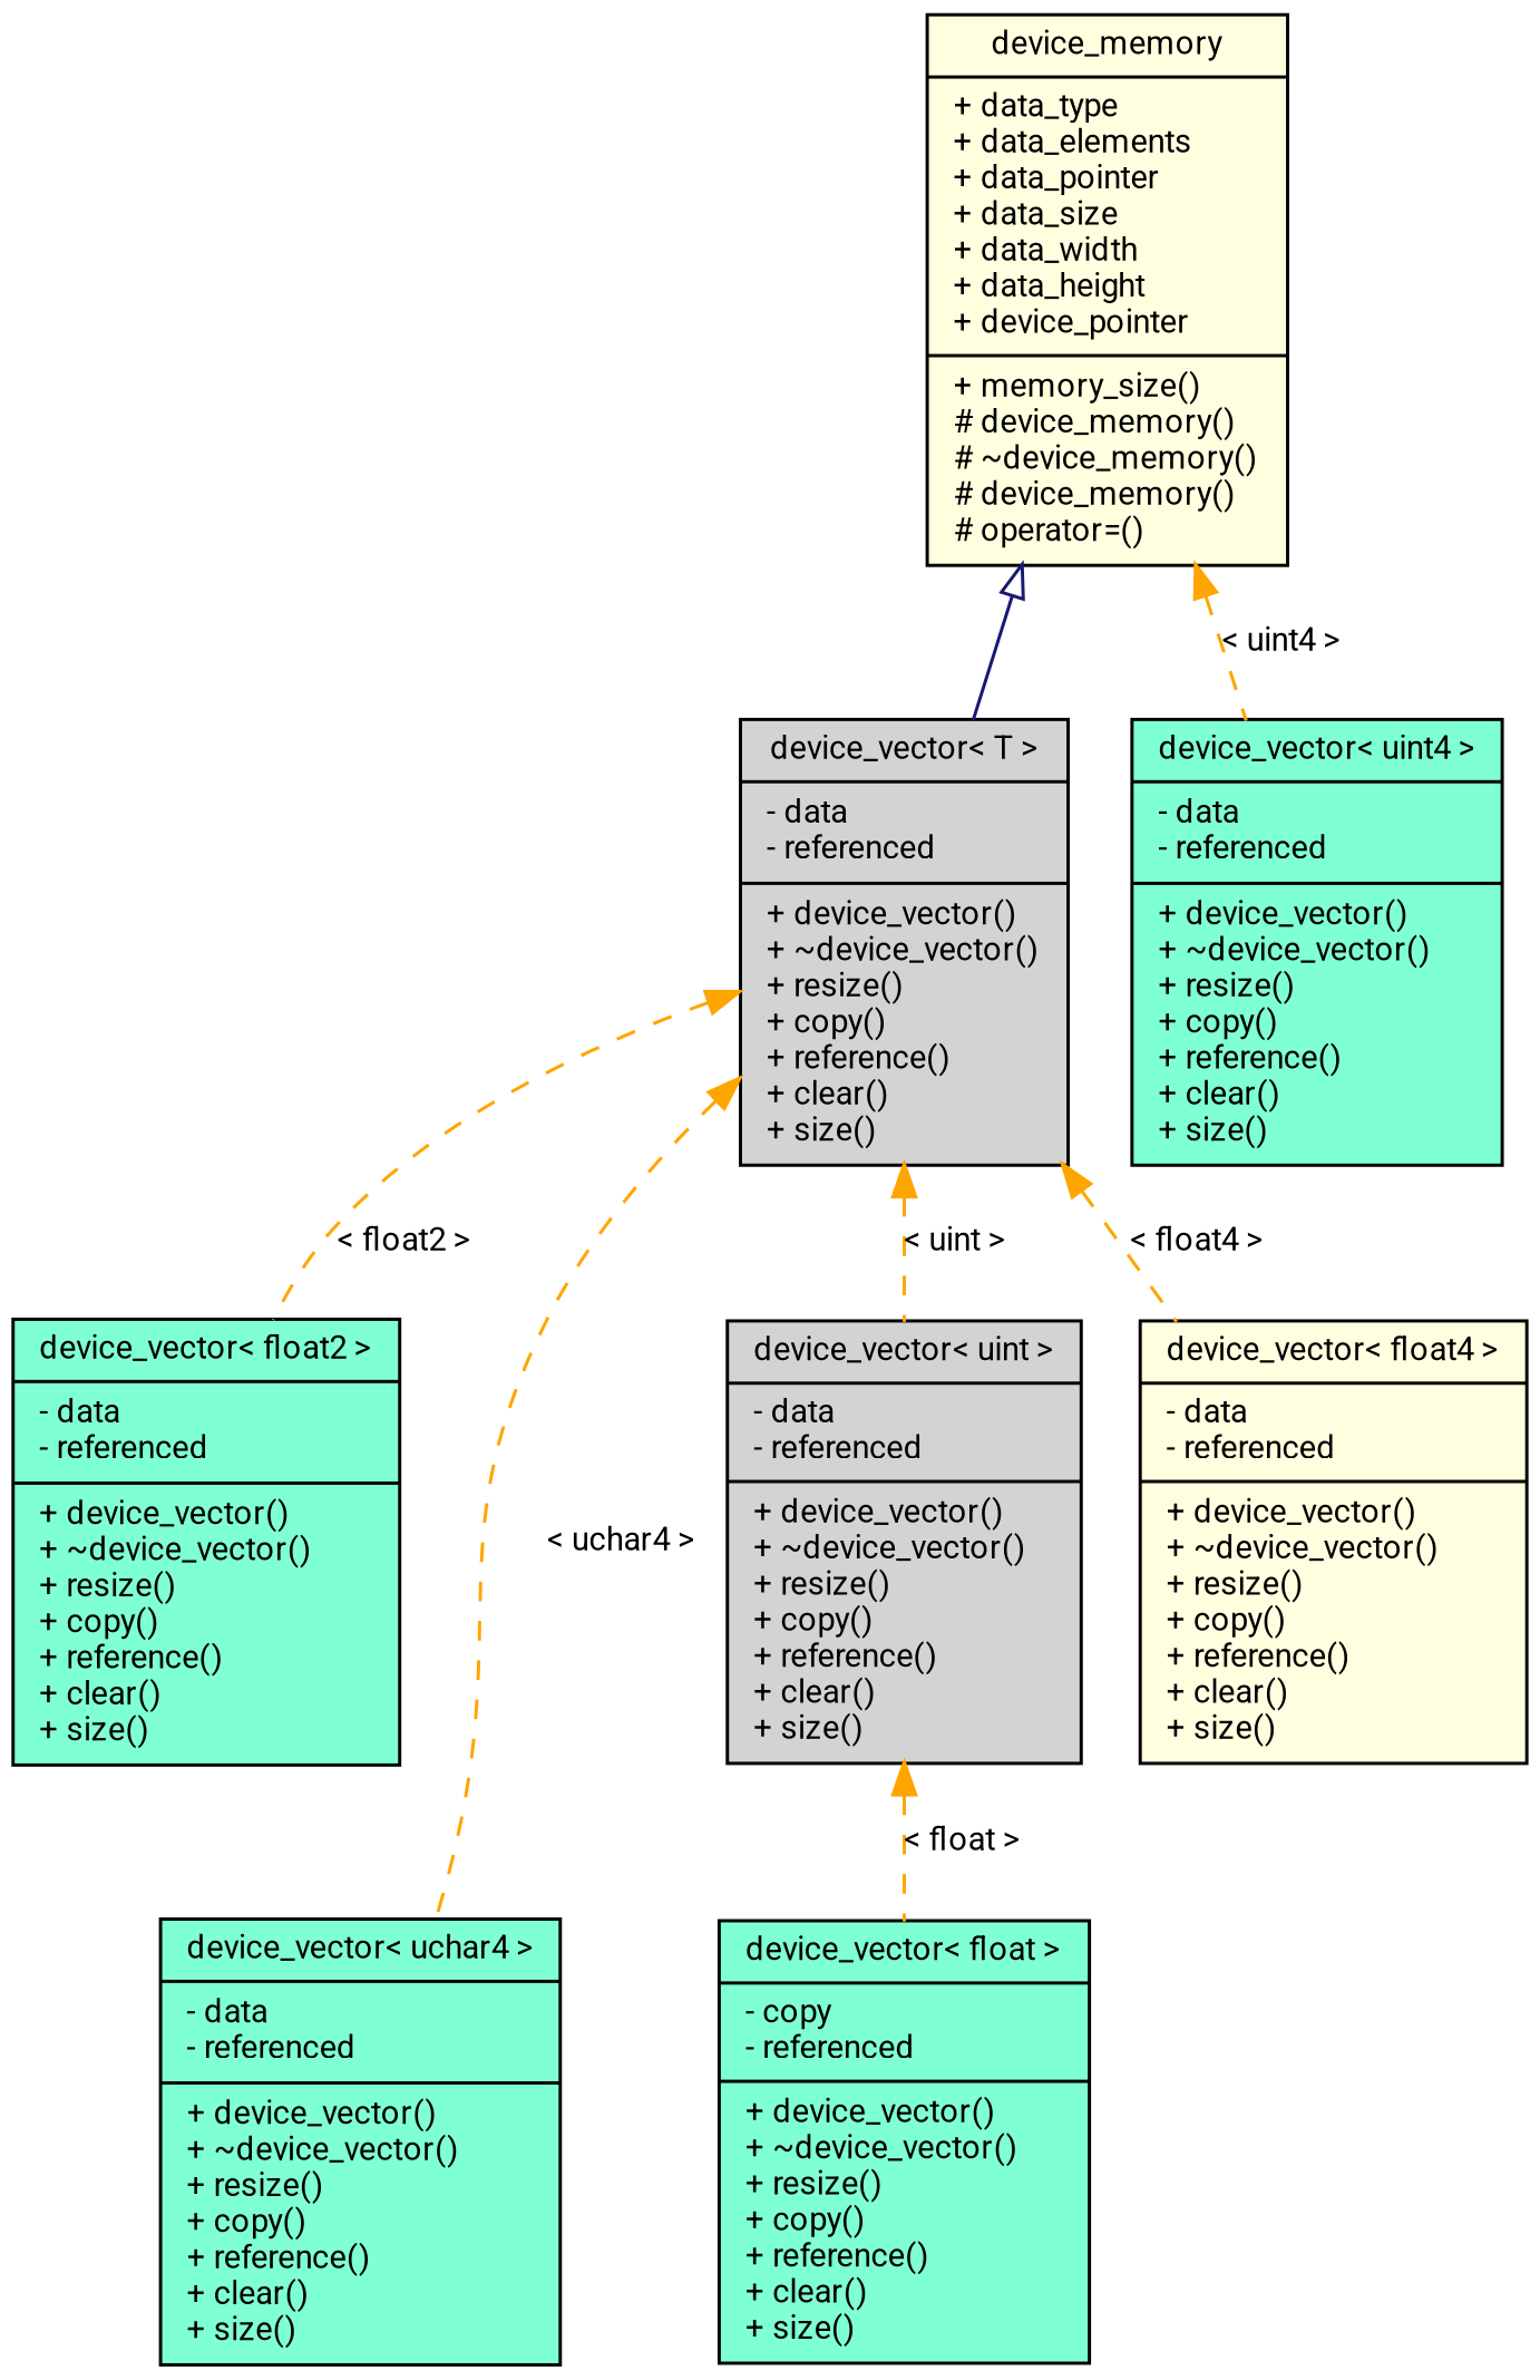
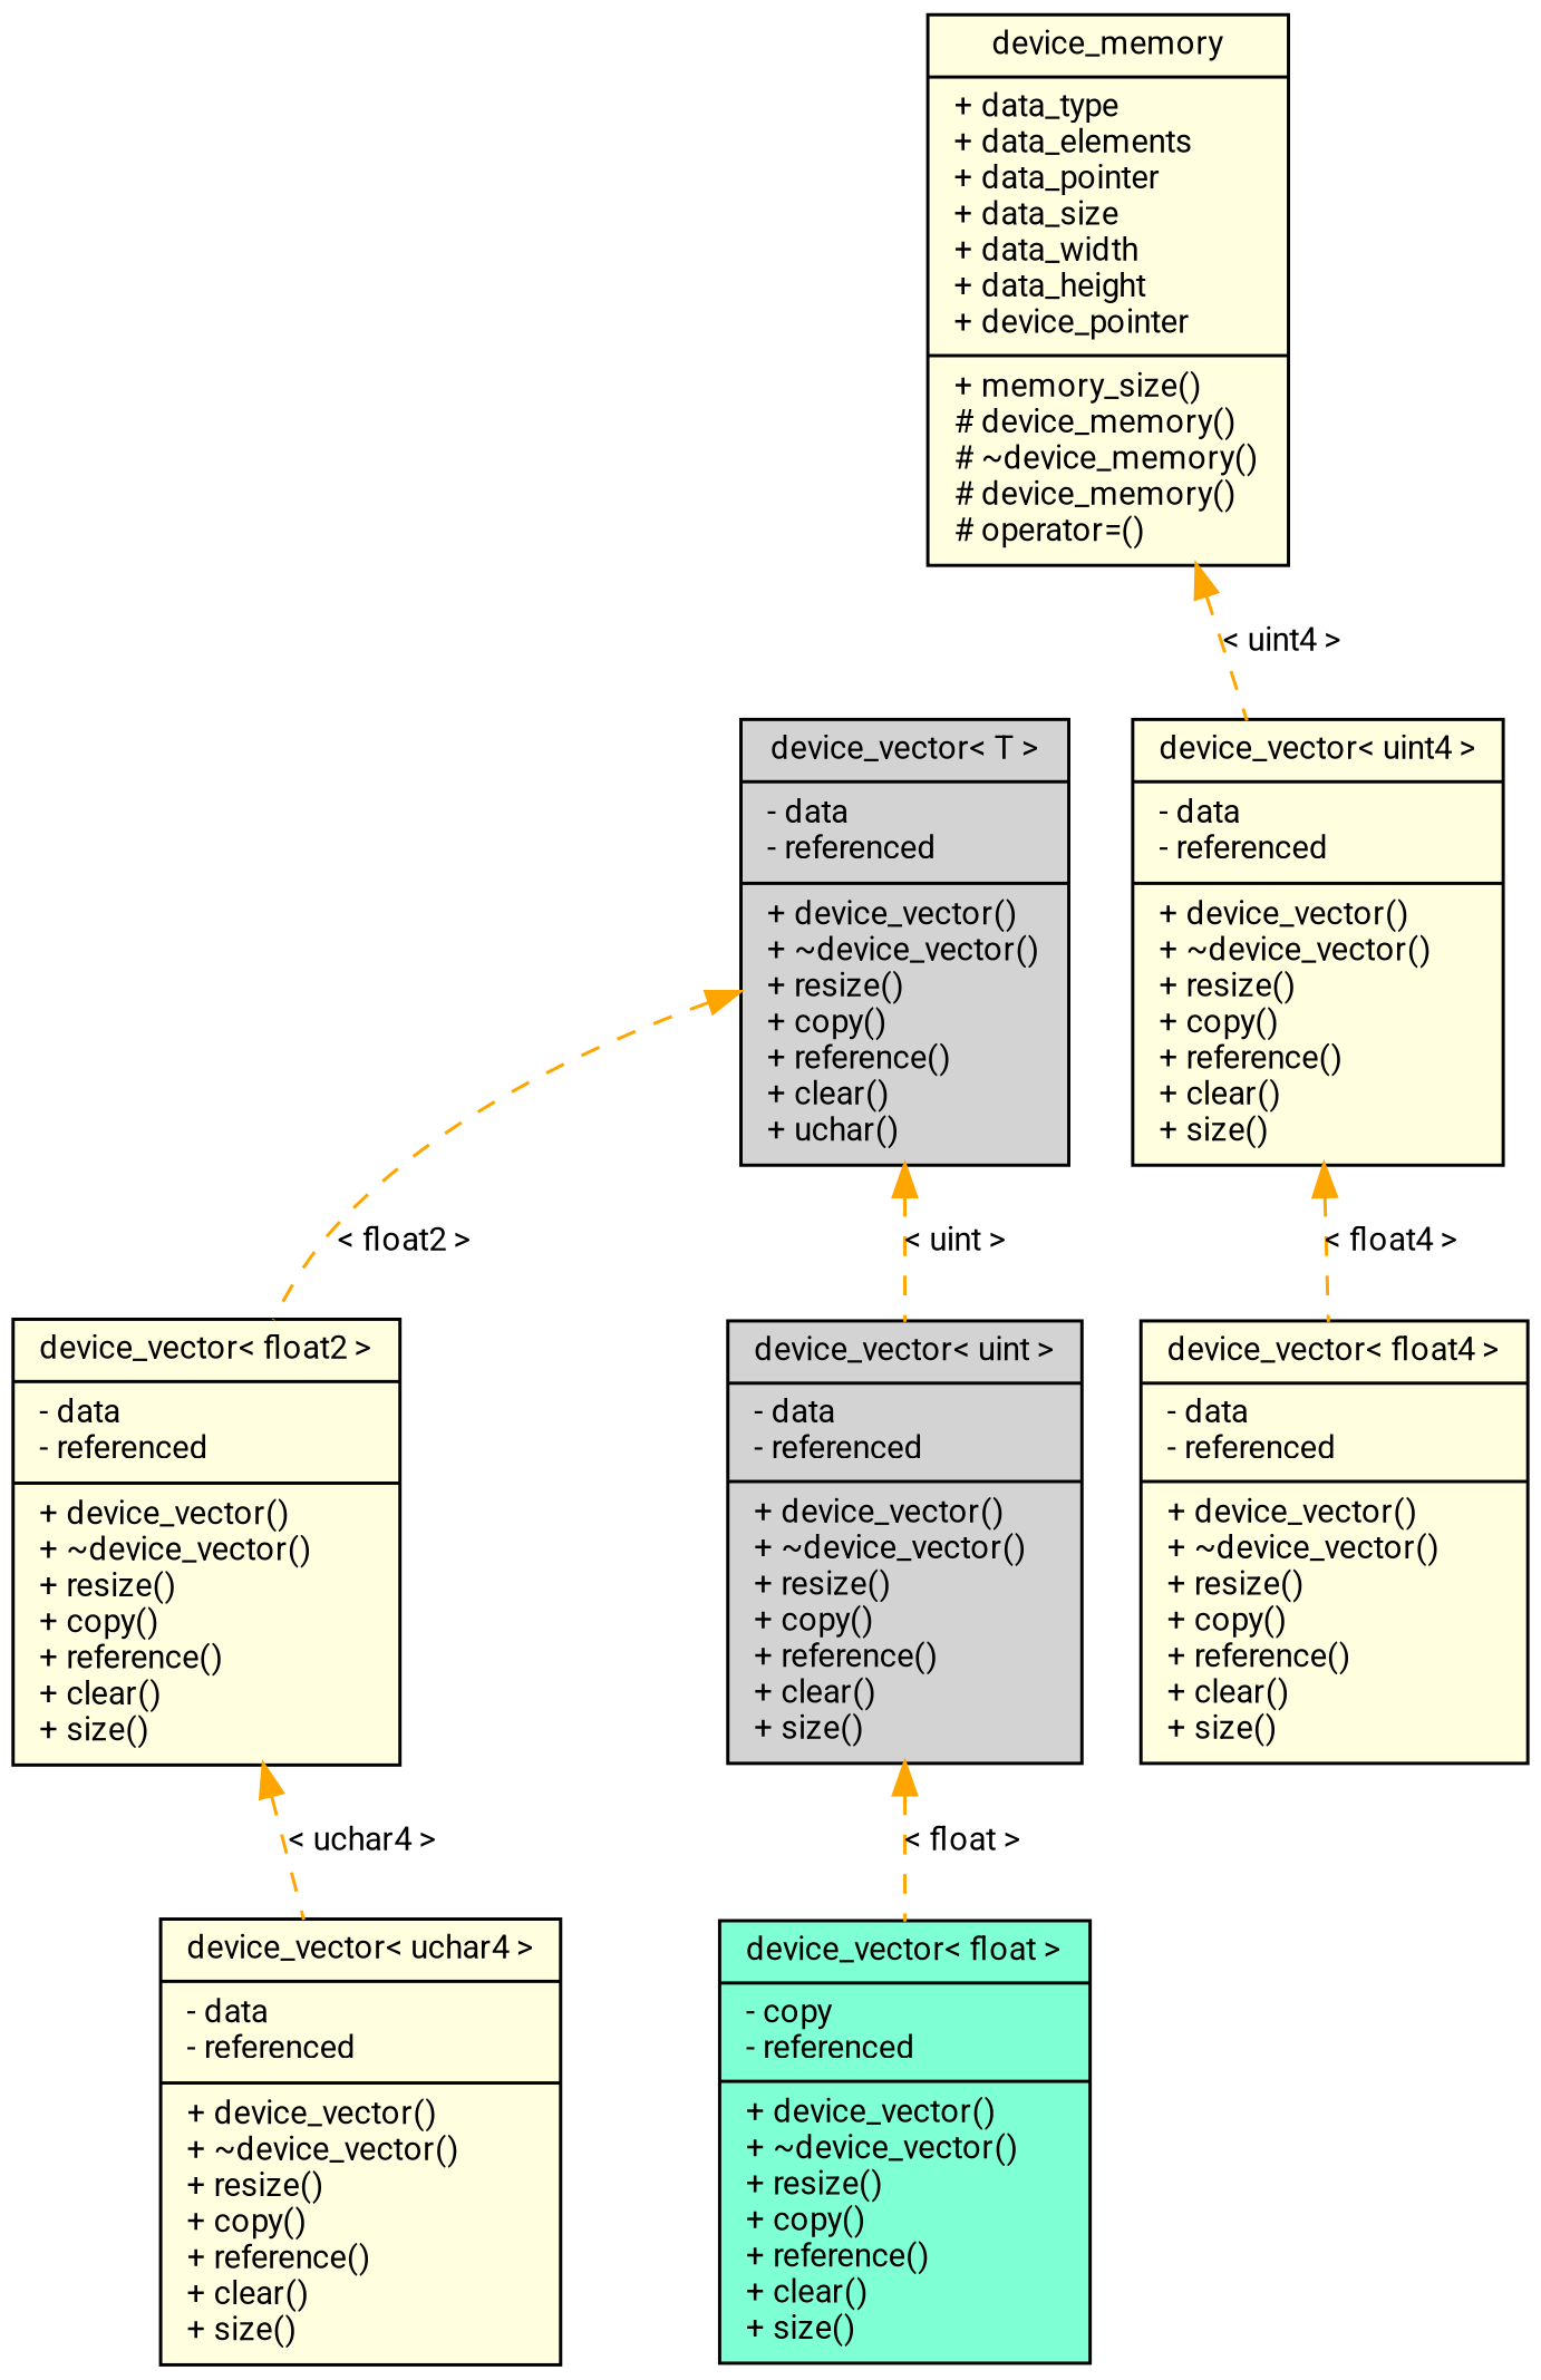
  digraph {
    fontname=Roboto
    node [color=black fillcolor=lightyellow fontname=Roboto fontsize=10 shape=record style=filled]
    edge [color=orange dir=back fontname=Roboto fontsize=10 labelfontname=Helvetica labelfontsize=10 style=dashed]
-   n1 [fillcolor=lightgrey fontcolor=black height=0.2 label="{device_vector\< T \>\n|- data\l- referenced\l|+ device_vector()\l+ ~device_vector()\l+ resize()\l+ copy()\l+ reference()\l+ clear()\l+ size()\l}" width=0.4]
+   n1 [fillcolor=lightgrey fontcolor=black height=0.2 label="{device_vector\< T \>\n|- data\l- referenced\l|+ device_vector()\l+ ~device_vector()\l+ resize()\l+ copy()\l+ reference()\l+ clear()\l+ uchar()\l}" width=0.4]
    n2 [height=0.2 label="{device_vector\< float4 \>\n|- data\l- referenced\l|+ device_vector()\l+ ~device_vector()\l+ resize()\l+ copy()\l+ reference()\l+ clear()\l+ size()\l}" width=0.4]
-   n3 [fillcolor=aquamarine height=0.2 label="{device_vector\< float2 \>\n|- data\l- referenced\l|+ device_vector()\l+ ~device_vector()\l+ resize()\l+ copy()\l+ reference()\l+ clear()\l+ size()\l}" width=0.4]
-   n4 [fillcolor=aquamarine height=0.2 label="{device_vector\< uchar4 \>\n|- data\l- referenced\l|+ device_vector()\l+ ~device_vector()\l+ resize()\l+ copy()\l+ reference()\l+ clear()\l+ size()\l}" width=0.4]
+   n3 [height=0.2 label="{device_vector\< float2 \>\n|- data\l- referenced\l|+ device_vector()\l+ ~device_vector()\l+ resize()\l+ copy()\l+ reference()\l+ clear()\l+ size()\l}" width=0.4]
+   n4 [height=0.2 label="{device_vector\< uchar4 \>\n|- data\l- referenced\l|+ device_vector()\l+ ~device_vector()\l+ resize()\l+ copy()\l+ reference()\l+ clear()\l+ size()\l}" width=0.4]
    n5 [fillcolor=lightgrey height=0.2 label="{device_vector\< uint \>\n|- data\l- referenced\l|+ device_vector()\l+ ~device_vector()\l+ resize()\l+ copy()\l+ reference()\l+ clear()\l+ size()\l}" width=0.4]
    n6 [fillcolor=aquamarine height=0.2 label="{device_vector\< float \>\n|- copy\l- referenced\l|+ device_vector()\l+ ~device_vector()\l+ resize()\l+ copy()\l+ reference()\l+ clear()\l+ size()\l}" width=0.4]
-   n7 [fillcolor=aquamarine height=0.2 label="{device_vector\< uint4 \>\n|- data\l- referenced\l|+ device_vector()\l+ ~device_vector()\l+ resize()\l+ copy()\l+ reference()\l+ clear()\l+ size()\l}" width=0.4]
+   n7 [height=0.2 label="{device_vector\< uint4 \>\n|- data\l- referenced\l|+ device_vector()\l+ ~device_vector()\l+ resize()\l+ copy()\l+ reference()\l+ clear()\l+ size()\l}" width=0.4]
    n8 [height=0.2 label="{device_memory\n|+ data_type\l+ data_elements\l+ data_pointer\l+ data_size\l+ data_width\l+ data_height\l+ device_pointer\l|+ memory_size()\l# device_memory()\l# ~device_memory()\l# device_memory()\l# operator=()\l}" width=0.4]
-   n1 -> n2 [label="\< float4 \>"]
+   n7 -> n2 [label="\< float4 \>"]
    n1 -> n3 [label="\< float2 \>"]
-   n1 -> n4 [label="\< uchar4 \>"]
+   n3 -> n4 [label="\< uchar4 \>"]
    n1 -> n5 [label="\< uint \>"]
    n5 -> n6 [label="\< float \>"]
-   n8 -> n1 [arrowtail=empty color=midnightblue style=solid]
    n8 -> n7 [label="\< uint4 \>"]
  }
